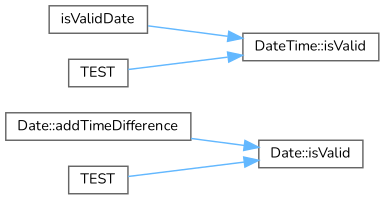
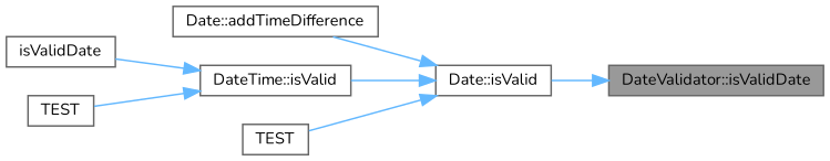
  digraph {
    fontname=Nunito
    rankdir=RL
    node [color=grey40 fillcolor=white fontname=Nunito fontsize=10 shape=box style=filled]
    edge [color=steelblue1 dir=back fontname=Nunito fontsize=10 labelfontname=Helvetica labelfontsize=10 style=solid]
+   n1 [color=gray40 fillcolor=grey60 fontcolor=black height=0.2 label="DateValidator::isValidDate" width=0.4]
    n2 [height=0.2 label="Date::isValid" width=0.4]
    n3 [height=0.2 label="Date::addTimeDifference" width=0.4]
    n4 [height=0.2 label="DateTime::isValid" width=0.4]
    n5 [height=0.2 label=TEST width=0.4]
    n6 [height=0.2 label=isValidDate width=0.4]
    n7 [height=0.2 label=TEST width=0.4]
+   n1 -> n2
    n2 -> n3
+   n2 -> n4
    n2 -> n5
    n4 -> n6
    n4 -> n7
  }
